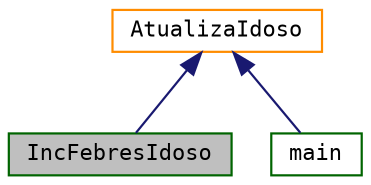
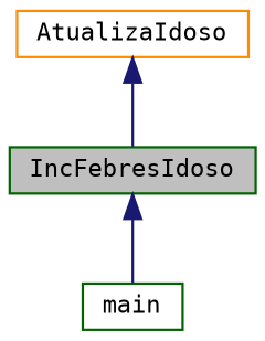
  digraph {
    fontname="DejaVu Sans Mono"
    rankdir=TB
    node [color=darkgreen fillcolor=white fontname="DejaVu Sans Mono" fontsize=10 shape=record style=filled]
    edge [color=midnightblue dir=back fontname="DejaVu Sans Mono" fontsize=10 labelfontname=Helvetica labelfontsize=10 style=solid]
    n1 [fillcolor=grey75 fontcolor=black height=0.2 label=IncFebresIdoso width=0.4]
    n2 [color=darkorange height=0.2 label=AtualizaIdoso width=0.4]
    n3 [height=0.2 label=main width=0.4]
    n2 -> n1
-   n2 -> n3
+   n1 -> n3
  }
